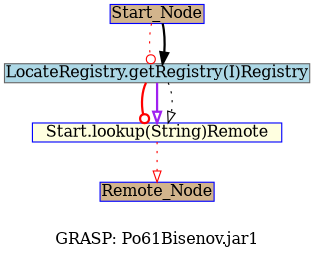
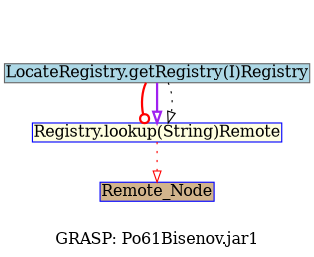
  digraph {
    label="GRASP: Po61Bisenov.jar1"
    node [color=blue fillcolor=tan margin=0.02 shape=box style=filled]
    edge [arrowhead=onormal color=red style=dotted]
-   Start_Node [height=0 width=0]
    "LocateRegistry.getRegistry(I)Registry" [color=gray40 fillcolor=lightblue height=0 width=0]
-   "Registry.lookup(String)Remote" [fillcolor=lightyellow height=0 width=0 label="Start.lookup(String)Remote"]
+   "Registry.lookup(String)Remote" [fillcolor=lightyellow height=0 width=0]
    n4 [height=0 label=Remote_Node width=0]
-   Start_Node -> "LocateRegistry.getRegistry(I)Registry" [arrowhead=odot]
-   Start_Node -> "LocateRegistry.getRegistry(I)Registry" [arrowhead=normal color=black style=bold]
    "LocateRegistry.getRegistry(I)Registry" -> "Registry.lookup(String)Remote" [arrowhead=odot style=bold]
    "LocateRegistry.getRegistry(I)Registry" -> "Registry.lookup(String)Remote" [color=purple style=bold]
    "LocateRegistry.getRegistry(I)Registry" -> "Registry.lookup(String)Remote" [color=black]
    "Registry.lookup(String)Remote" -> n4
  }
